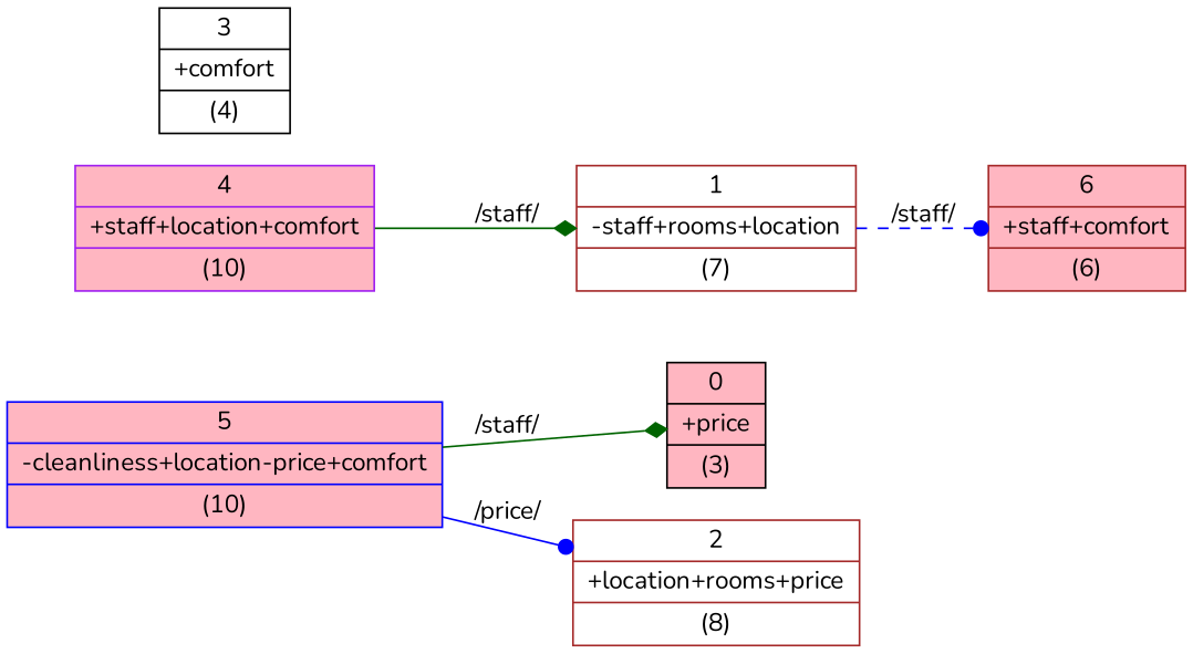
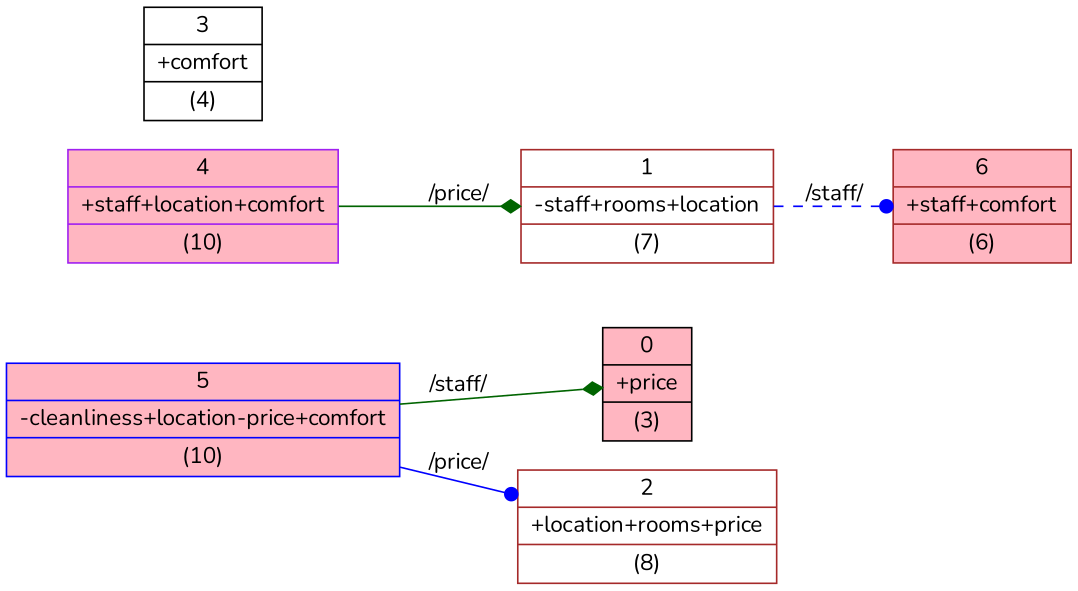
  strict digraph {
    fontname=Nunito
    rankdir=LR
    node [color=brown fillcolor=lightpink fontname=Nunito shape=record style=filled]
    edge [arrowhead=dot color=blue fontname=Nunito style=solid]
    n1 [color=black label="0 | +price| (3)"]
    n2 [fillcolor=white label="1 | -staff+rooms+location| (7)"]
    n3 [label="6 | +staff+comfort| (6)"]
    n4 [fillcolor=white label="2 | +location+rooms+price| (8)"]
    n5 [color=black fillcolor=white label="3 | +comfort| (4)"]
    n6 [color=purple label="4 | +staff+location+comfort| (10)"]
    n7 [color=blue label="5 | -cleanliness+location-price+comfort| (10)"]
    n2 -> n3 [label="/staff/" style=dashed]
-   n6 -> n2 [arrowhead=diamond color=darkgreen label="/staff/"]
+   n6 -> n2 [arrowhead=diamond color=darkgreen label="/price/"]
    n7 -> n1 [arrowhead=diamond color=darkgreen label="/staff/"]
    n7 -> n4 [label="/price/"]
  }
